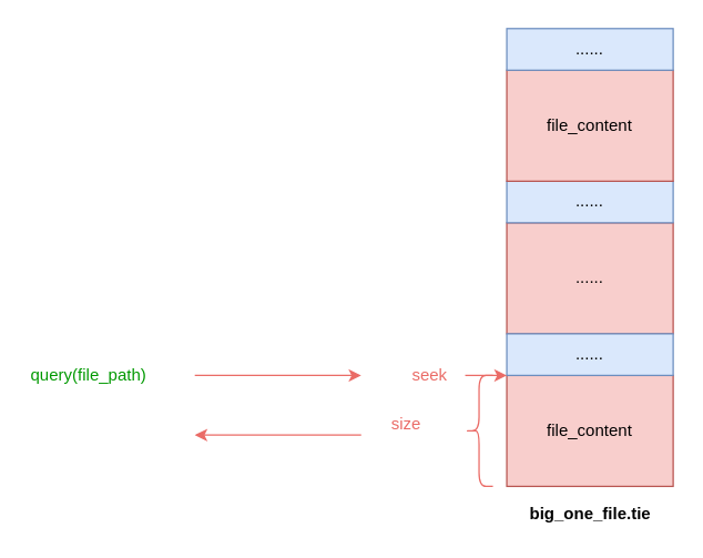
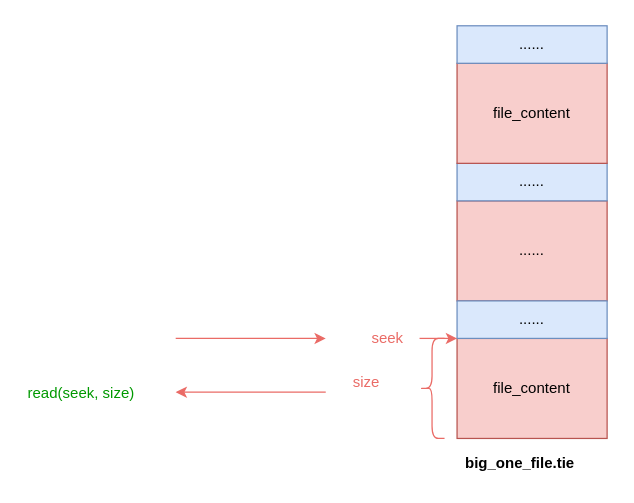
  <mxCell id="0" />
  <mxCell id="1" parent="0" />
  <mxCell id="2" value="file_content" style="rounded=0;whiteSpace=wrap;html=1;fillColor=#f8cecc;strokeColor=#b85450;fontColor=#000000;" parent="1" vertex="1"><mxGeometry x="365" y="270" width="120" height="80" as="geometry" /></mxCell>
  <mxCell id="3" value="......" style="rounded=0;whiteSpace=wrap;html=1;fillColor=#f8cecc;strokeColor=#b85450;fontColor=#000000;" parent="1" vertex="1"><mxGeometry x="365" y="160" width="120" height="80" as="geometry" /></mxCell>
  <mxCell id="4" value="......" style="rounded=0;whiteSpace=wrap;html=1;fillColor=#dae8fc;strokeColor=#6c8ebf;fontColor=#000000;" parent="1" vertex="1"><mxGeometry x="365" y="240" width="120" height="30" as="geometry" /></mxCell>
  <mxCell id="5" value="......" style="rounded=0;whiteSpace=wrap;html=1;fillColor=#dae8fc;strokeColor=#6c8ebf;fontColor=#000000;" parent="1" vertex="1"><mxGeometry x="365" y="130" width="120" height="30" as="geometry" /></mxCell>
  <mxCell id="6" value="file_content" style="rounded=0;whiteSpace=wrap;html=1;fillColor=#f8cecc;strokeColor=#b85450;fontColor=#000000;" parent="1" vertex="1"><mxGeometry x="365" y="50" width="120" height="80" as="geometry" /></mxCell>
  <mxCell id="7" value="......" style="rounded=0;whiteSpace=wrap;html=1;fillColor=#dae8fc;strokeColor=#6c8ebf;fontColor=#000000;" parent="1" vertex="1"><mxGeometry x="365" y="20" width="120" height="30" as="geometry" /></mxCell>
  <mxCell id="8" value="seek" style="text;html=1;align=left;verticalAlign=middle;resizable=0;points=[];autosize=1;strokeColor=none;fillColor=none;fontSize=12;fontColor=#EA6B66;" parent="1" vertex="1"><mxGeometry x="295" y="260" width="40" height="20" as="geometry" /></mxCell>
  <mxCell id="9" value="size" style="text;html=1;align=left;verticalAlign=middle;resizable=0;points=[];autosize=1;strokeColor=none;fillColor=none;fontSize=12;fontColor=#EA6B66;" parent="1" vertex="1"><mxGeometry x="280" y="295" width="40" height="20" as="geometry" /></mxCell>
  <mxCell id="10" value="" style="endArrow=classic;html=1;rounded=0;fontSize=12;fontColor=#EA6B66;strokeColor=#EA6B66;entryX=0;entryY=1;entryDx=0;entryDy=0;" parent="1" target="4" edge="1"><mxGeometry width="50" height="50" relative="1" as="geometry"><mxPoint x="335" y="270" as="sourcePoint" /><mxPoint x="285" y="230" as="targetPoint" /></mxGeometry></mxCell>
  <mxCell id="11" value="" style="shape=curlyBracket;whiteSpace=wrap;html=1;rounded=1;fontSize=12;fontColor=#EA6B66;strokeColor=#EA6B66;" parent="1" vertex="1"><mxGeometry x="335" y="270" width="20" height="80" as="geometry" /></mxCell>
- <mxCell id="12" value="big_one_file.tie" style="text;html=1;align=center;verticalAlign=middle;resizable=0;points=[];autosize=1;strokeColor=none;fillColor=none;fontSize=12;fontColor=#000000;fontStyle=1" parent="1" vertex="1"><mxGeometry x="375" y="360" width="100" height="20" as="geometry" /></mxCell>
+ <mxCell id="12" value="big_one_file.tie" style="text;html=1;align=center;verticalAlign=middle;resizable=0;points=[];autosize=1;strokeColor=none;fillColor=none;fontSize=12;fontColor=#000000;fontStyle=1" parent="1" vertex="1"><mxGeometry x="365" y="360" width="100" height="20" as="geometry" /></mxCell>
  <mxCell id="13" value="" style="endArrow=classic;html=1;rounded=0;fontSize=12;fontColor=#1A1A1A;strokeColor=#EA6B66;" parent="1" edge="1"><mxGeometry width="50" height="50" relative="1" as="geometry"><mxPoint x="140" y="270" as="sourcePoint" /><mxPoint x="260" y="270" as="targetPoint" /></mxGeometry></mxCell>
- <mxCell id="14" value="query(file_path)" style="text;html=1;align=left;verticalAlign=middle;resizable=0;points=[];autosize=1;strokeColor=none;fillColor=none;fontSize=12;fontColor=#009900;" parent="1" vertex="1"><mxGeometry x="20" y="260" width="100" height="20" as="geometry" /></mxCell>
  <mxCell id="15" value="" style="endArrow=classic;html=1;rounded=0;fontSize=12;fontColor=#1A1A1A;strokeColor=#EA6B66;" parent="1" edge="1"><mxGeometry width="50" height="50" relative="1" as="geometry"><mxPoint x="260" y="313" as="sourcePoint" /><mxPoint x="140" y="313" as="targetPoint" /></mxGeometry></mxCell>
+ <mxCell id="16" value="read(seek, size)" style="text;html=1;align=left;verticalAlign=middle;resizable=0;points=[];autosize=1;strokeColor=none;fillColor=none;fontSize=12;fontColor=#009900;" parent="1" vertex="1"><mxGeometry x="20" y="304" width="100" height="20" as="geometry" /></mxCell>
